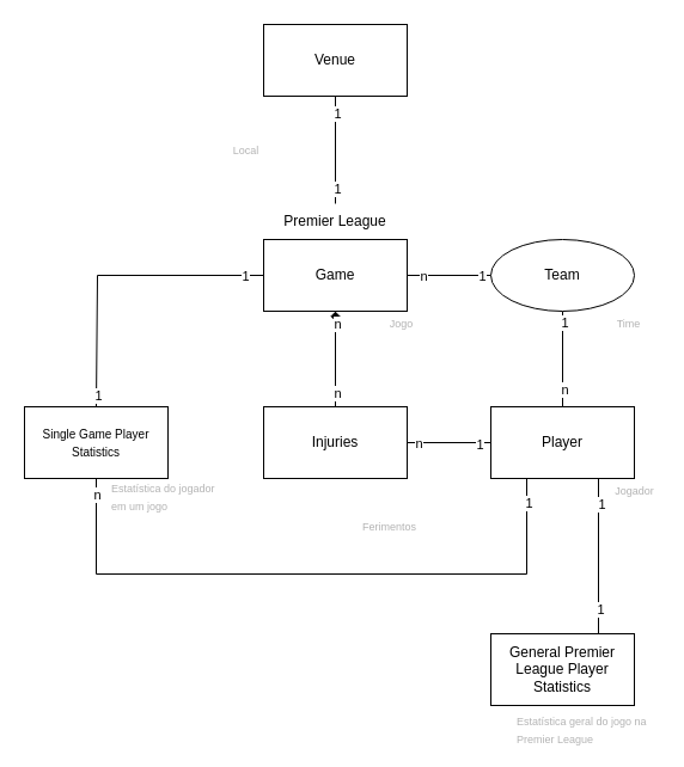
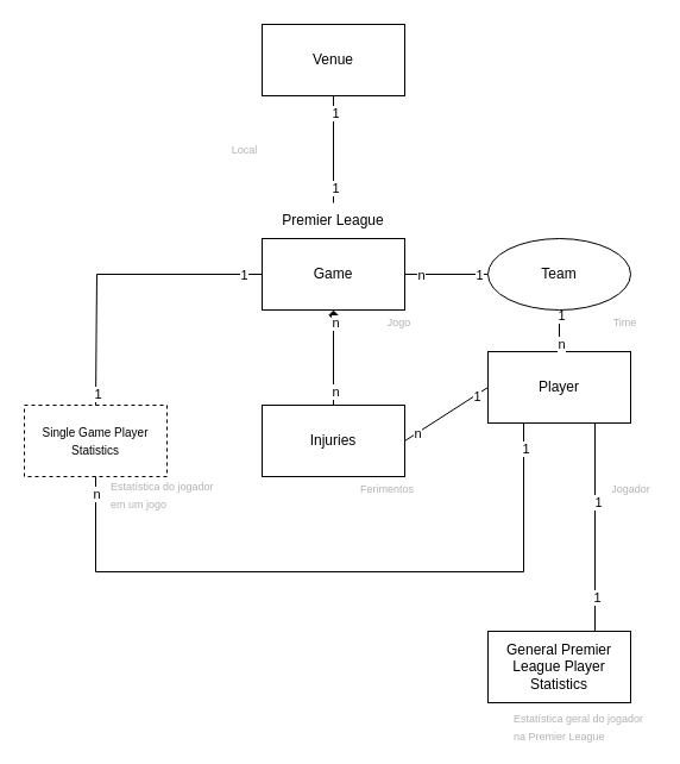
  <mxCell id="0" />
  <mxCell id="1" parent="0" />
- <mxCell id="2" value="Player" style="rounded=0;whiteSpace=wrap;html=1;movable=0;resizable=0;rotatable=0;deletable=0;editable=0;locked=1;connectable=0;" vertex="1" parent="1"><mxGeometry x="410" y="340" width="120" height="60" as="geometry" /></mxCell>
+ <mxCell id="2" value="Player" style="rounded=0;whiteSpace=wrap;html=1;movable=0;resizable=0;rotatable=0;deletable=0;editable=0;locked=1;connectable=0;" vertex="1" parent="1"><mxGeometry x="410" y="295" width="120" height="60" as="geometry" /></mxCell>
  <mxCell id="3" value="" style="endArrow=none;html=1;rounded=0;exitX=0.5;exitY=0;exitDx=0;exitDy=0;entryX=0.5;entryY=1;entryDx=0;entryDy=0;" edge="1" parent="1" source="2" target="32"><mxGeometry width="50" height="50" relative="1" as="geometry"><mxPoint x="660" y="410" as="sourcePoint" /><mxPoint x="710" y="360" as="targetPoint" /></mxGeometry></mxCell>
  <mxCell id="4" value="n" style="edgeLabel;html=1;align=center;verticalAlign=middle;resizable=0;points=[];" vertex="1" connectable="0" parent="3"><mxGeometry x="-0.622" y="-3" relative="1" as="geometry"><mxPoint x="-2" as="offset" /></mxGeometry></mxCell>
  <mxCell id="5" value="1" style="edgeLabel;html=1;align=center;verticalAlign=middle;resizable=0;points=[];" vertex="1" connectable="0" parent="3"><mxGeometry x="0.77" y="-1" relative="1" as="geometry"><mxPoint as="offset" /></mxGeometry></mxCell>
  <mxCell id="6" value="" style="endArrow=none;html=1;rounded=0;entryX=0;entryY=0.5;entryDx=0;entryDy=0;exitX=1;exitY=0.5;exitDx=0;exitDy=0;" edge="1" parent="1" source="36" target="32"><mxGeometry width="50" height="50" relative="1" as="geometry"><mxPoint x="340" y="240" as="sourcePoint" /><mxPoint x="570" y="330" as="targetPoint" /></mxGeometry></mxCell>
  <mxCell id="7" value="n" style="edgeLabel;html=1;align=center;verticalAlign=middle;resizable=0;points=[];" vertex="1" connectable="0" parent="6"><mxGeometry x="-0.637" y="-3" relative="1" as="geometry"><mxPoint y="-3" as="offset" /></mxGeometry></mxCell>
  <mxCell id="8" value="1" style="edgeLabel;html=1;align=center;verticalAlign=middle;resizable=0;points=[];" vertex="1" connectable="0" parent="6"><mxGeometry x="0.08" y="-3" relative="1" as="geometry"><mxPoint x="24" y="-3" as="offset" /></mxGeometry></mxCell>
  <mxCell id="9" value="Injuries" style="rounded=0;whiteSpace=wrap;html=1;movable=0;resizable=0;rotatable=0;deletable=0;editable=0;locked=1;connectable=0;" vertex="1" parent="1"><mxGeometry x="220" y="340" width="120" height="60" as="geometry" /></mxCell>
  <mxCell id="10" value="" style="endArrow=none;html=1;rounded=0;exitX=1;exitY=0.5;exitDx=0;exitDy=0;entryX=0;entryY=0.5;entryDx=0;entryDy=0;" edge="1" parent="1" source="9" target="2"><mxGeometry width="50" height="50" relative="1" as="geometry"><mxPoint x="470" y="480" as="sourcePoint" /><mxPoint x="520" y="430" as="targetPoint" /></mxGeometry></mxCell>
  <mxCell id="11" value="n" style="edgeLabel;html=1;align=center;verticalAlign=middle;resizable=0;points=[];" vertex="1" connectable="0" parent="10"><mxGeometry x="-0.736" y="-2" relative="1" as="geometry"><mxPoint y="-2" as="offset" /></mxGeometry></mxCell>
  <mxCell id="12" value="1" style="edgeLabel;html=1;align=center;verticalAlign=middle;resizable=0;points=[];" vertex="1" connectable="0" parent="10"><mxGeometry x="0.703" y="-1" relative="1" as="geometry"><mxPoint as="offset" /></mxGeometry></mxCell>
  <mxCell id="13" value="" style="endArrow=diamond;html=1;rounded=0;entryX=0.5;entryY=1;entryDx=0;entryDy=0;exitX=0.5;exitY=0;exitDx=0;exitDy=0;" edge="1" parent="1" source="9" target="36"><mxGeometry width="50" height="50" relative="1" as="geometry"><mxPoint x="470" y="480" as="sourcePoint" /><mxPoint x="520" y="430" as="targetPoint" /></mxGeometry></mxCell>
  <mxCell id="14" value="n" style="edgeLabel;html=1;align=center;verticalAlign=middle;resizable=0;points=[];" vertex="1" connectable="0" parent="13"><mxGeometry x="0.787" y="2" relative="1" as="geometry"><mxPoint x="3" y="1" as="offset" /></mxGeometry></mxCell>
  <mxCell id="15" value="n" style="edgeLabel;html=1;align=center;verticalAlign=middle;resizable=0;points=[];" vertex="1" connectable="0" parent="13"><mxGeometry x="-0.691" y="-1" relative="1" as="geometry"><mxPoint as="offset" /></mxGeometry></mxCell>
  <mxCell id="16" value="General Premier League Player Statistics" style="rounded=0;whiteSpace=wrap;html=1;" vertex="1" parent="1"><mxGeometry x="410" y="530" width="120" height="60" as="geometry" /></mxCell>
  <mxCell id="17" value="" style="endArrow=none;html=1;rounded=0;exitX=0.75;exitY=0;exitDx=0;exitDy=0;entryX=0.75;entryY=1;entryDx=0;entryDy=0;" edge="1" parent="1" source="16" target="2"><mxGeometry width="50" height="50" relative="1" as="geometry"><mxPoint x="470" y="480" as="sourcePoint" /><mxPoint x="520" y="430" as="targetPoint" /></mxGeometry></mxCell>
  <mxCell id="18" value="1" style="edgeLabel;html=1;align=center;verticalAlign=middle;resizable=0;points=[];" vertex="1" connectable="0" parent="17"><mxGeometry x="-0.671" y="2" relative="1" as="geometry"><mxPoint x="3" as="offset" /></mxGeometry></mxCell>
- <mxCell id="19" value="&lt;font style=&quot;font-size: 10px;&quot;&gt;Single Game Player Statistics&lt;/font&gt;" style="rounded=0;whiteSpace=wrap;html=1;" vertex="1" parent="1"><mxGeometry x="20" y="340" width="120" height="60" as="geometry" /></mxCell>
+ <mxCell id="19" value="&lt;font style=&quot;font-size: 10px;&quot;&gt;Single Game Player Statistics&lt;/font&gt;" style="rounded=0;whiteSpace=wrap;html=1;dashed=1;" vertex="1" parent="1"><mxGeometry x="20" y="340" width="120" height="60" as="geometry" /></mxCell>
  <mxCell id="20" value="" style="endArrow=none;html=1;rounded=0;exitX=0.5;exitY=1;exitDx=0;exitDy=0;entryX=0.25;entryY=1;entryDx=0;entryDy=0;" edge="1" parent="1" source="19" target="2"><mxGeometry width="50" height="50" relative="1" as="geometry"><mxPoint x="470" y="480" as="sourcePoint" /><mxPoint x="520" y="430" as="targetPoint" /><Array as="points"><mxPoint x="80" y="480" /><mxPoint x="440" y="480" /></Array></mxGeometry></mxCell>
  <mxCell id="21" value="n" style="edgeLabel;html=1;align=center;verticalAlign=middle;resizable=0;points=[];" vertex="1" connectable="0" parent="20"><mxGeometry x="-0.949" relative="1" as="geometry"><mxPoint as="offset" /></mxGeometry></mxCell>
  <mxCell id="22" value="1" style="edgeLabel;html=1;align=center;verticalAlign=middle;resizable=0;points=[];" vertex="1" connectable="0" parent="20"><mxGeometry x="0.958" y="-1" relative="1" as="geometry"><mxPoint y="9" as="offset" /></mxGeometry></mxCell>
  <mxCell id="23" value="" style="endArrow=none;html=1;rounded=0;exitX=0.5;exitY=0;exitDx=0;exitDy=0;entryX=0;entryY=0.5;entryDx=0;entryDy=0;" edge="1" parent="1" source="19" target="36"><mxGeometry width="50" height="50" relative="1" as="geometry"><mxPoint x="406" y="460" as="sourcePoint" /><mxPoint x="456" y="410" as="targetPoint" /><Array as="points"><mxPoint x="81" y="230" /></Array></mxGeometry></mxCell>
  <mxCell id="24" value="1" style="edgeLabel;html=1;align=center;verticalAlign=middle;resizable=0;points=[];" vertex="1" connectable="0" parent="23"><mxGeometry x="-0.856" y="-1" relative="1" as="geometry"><mxPoint y="8" as="offset" /></mxGeometry></mxCell>
  <mxCell id="25" value="1" style="edgeLabel;html=1;align=center;verticalAlign=middle;resizable=0;points=[];" vertex="1" connectable="0" parent="23"><mxGeometry x="0.877" relative="1" as="geometry"><mxPoint as="offset" /></mxGeometry></mxCell>
  <mxCell id="26" value="" style="endArrow=none;html=1;rounded=0;entryX=0.5;entryY=1;entryDx=0;entryDy=0;exitX=0.5;exitY=0;exitDx=0;exitDy=0;" edge="1" parent="1" source="37" target="34"><mxGeometry width="50" height="50" relative="1" as="geometry"><mxPoint x="280" y="180" as="sourcePoint" /><mxPoint x="360" y="250" as="targetPoint" /></mxGeometry></mxCell>
  <mxCell id="27" value="1" style="edgeLabel;html=1;align=center;verticalAlign=middle;resizable=0;points=[];" vertex="1" connectable="0" parent="26"><mxGeometry x="-0.659" relative="1" as="geometry"><mxPoint x="1" y="2" as="offset" /></mxGeometry></mxCell>
  <mxCell id="28" value="1" style="edgeLabel;html=1;align=center;verticalAlign=middle;resizable=0;points=[];" vertex="1" connectable="0" parent="26"><mxGeometry x="0.698" relative="1" as="geometry"><mxPoint x="1" as="offset" /></mxGeometry></mxCell>
  <mxCell id="29" value="&lt;font color=&quot;#b3b3b3&quot; style=&quot;font-size: 9px;&quot;&gt;&amp;nbsp;Jogador&amp;nbsp;&lt;/font&gt;" style="text;html=1;align=center;verticalAlign=middle;whiteSpace=wrap;rounded=0;" vertex="1" parent="1"><mxGeometry x="511" y="400" width="39" height="20" as="geometry" /></mxCell>
- <mxCell id="30" value="&lt;font color=&quot;#b3b3b3&quot; style=&quot;font-size: 9px;&quot;&gt;Ferimentos&lt;/font&gt;" style="text;html=1;align=center;verticalAlign=middle;whiteSpace=wrap;rounded=0;" vertex="1" parent="1"><mxGeometry x="301" y="430" width="49" height="20" as="geometry" /></mxCell>
+ <mxCell id="30" value="&lt;font color=&quot;#b3b3b3&quot; style=&quot;font-size: 9px;&quot;&gt;Ferimentos&lt;/font&gt;" style="text;html=1;align=center;verticalAlign=middle;whiteSpace=wrap;rounded=0;" vertex="1" parent="1"><mxGeometry x="301" y="400" width="49" height="20" as="geometry" /></mxCell>
  <mxCell id="31" value="" style="group" vertex="1" connectable="0" parent="1"><mxGeometry x="410" y="200" width="120" height="60" as="geometry" /></mxCell>
  <mxCell id="32" value="Team" style="ellipse;whiteSpace=wrap;html=1;" vertex="1" parent="31"><mxGeometry width="120" height="60" as="geometry" /></mxCell>
  <mxCell id="33" value="&lt;font color=&quot;#b3b3b3&quot; style=&quot;font-size: 9px;&quot;&gt;Estatística do jogador em um jogo&lt;/font&gt;" style="text;html=1;align=left;verticalAlign=middle;whiteSpace=wrap;rounded=0;" vertex="1" parent="1"><mxGeometry x="91" y="405" width="90" height="20" as="geometry" /></mxCell>
  <mxCell id="34" value="Venue" style="rounded=0;whiteSpace=wrap;html=1;" vertex="1" parent="1"><mxGeometry x="220" y="20" width="120" height="60" as="geometry" /></mxCell>
  <mxCell id="35" value="&lt;font color=&quot;#b3b3b3&quot; style=&quot;font-size: 9px;&quot;&gt;&amp;nbsp;Local&amp;nbsp;&lt;/font&gt;" style="text;html=1;align=center;verticalAlign=middle;whiteSpace=wrap;rounded=0;" vertex="1" parent="1"><mxGeometry x="191" y="115" width="29" height="20" as="geometry" /></mxCell>
  <mxCell id="36" value="Game" style="rounded=0;whiteSpace=wrap;html=1;" vertex="1" parent="1"><mxGeometry x="220" y="200" width="120" height="60" as="geometry" /></mxCell>
  <mxCell id="37" value="Premier League" style="text;html=1;align=center;verticalAlign=middle;whiteSpace=wrap;rounded=0;" vertex="1" parent="1"><mxGeometry x="235" y="170" width="90" height="30" as="geometry" /></mxCell>
  <mxCell id="38" value="&lt;font color=&quot;#b3b3b3&quot; style=&quot;font-size: 9px;&quot;&gt;Jogo&lt;/font&gt;" style="text;html=1;align=center;verticalAlign=middle;whiteSpace=wrap;rounded=0;" vertex="1" parent="1"><mxGeometry x="321" y="260" width="29" height="20" as="geometry" /></mxCell>
  <mxCell id="39" value="1" style="edgeLabel;html=1;align=center;verticalAlign=middle;resizable=0;points=[];" vertex="1" connectable="0" parent="1"><mxGeometry x="451" y="430.139" as="geometry"><mxPoint x="51" y="-9" as="offset" /></mxGeometry></mxCell>
  <mxCell id="40" value="&lt;font color=&quot;#b3b3b3&quot; style=&quot;font-size: 9px;&quot;&gt;Time&lt;/font&gt;" style="text;html=1;align=center;verticalAlign=middle;whiteSpace=wrap;rounded=0;" vertex="1" parent="1"><mxGeometry x="511" y="260" width="29" height="20" as="geometry" /></mxCell>
- <mxCell id="41" value="&lt;font color=&quot;#b3b3b3&quot; style=&quot;font-size: 9px;&quot;&gt;Estatística geral do jogo na Premier League&lt;/font&gt;" style="text;html=1;align=left;verticalAlign=middle;whiteSpace=wrap;rounded=0;" vertex="1" parent="1"><mxGeometry x="430" y="600" width="120" height="20" as="geometry" /></mxCell>
+ <mxCell id="41" value="&lt;font color=&quot;#b3b3b3&quot; style=&quot;font-size: 9px;&quot;&gt;Estatística geral do jogador na Premier League&lt;/font&gt;" style="text;html=1;align=left;verticalAlign=middle;whiteSpace=wrap;rounded=0;" vertex="1" parent="1"><mxGeometry x="430" y="600" width="120" height="20" as="geometry" /></mxCell>
